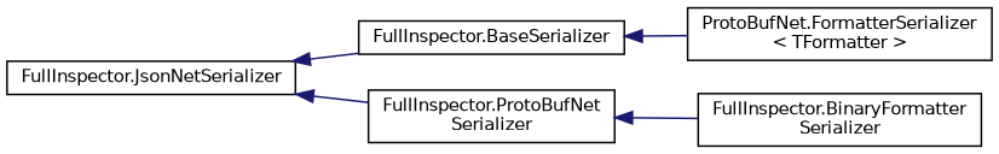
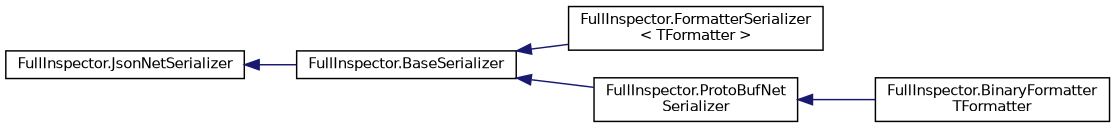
  digraph {
    rankdir=LR
    node [color=black fillcolor=white fontname=Helvetica fontsize=10 shape=record style=filled]
    edge [color=midnightblue dir=back fontname=Helvetica fontsize=10 labelfontname=Helvetica labelfontsize=10 style=solid]
    n1 [height=0.2 label="FullInspector.BaseSerializer" width=0.4]
-   n2 [height=0.2 label="ProtoBufNet.FormatterSerializer\l\< TFormatter \>" width=0.4]
+   n2 [height=0.2 label="FullInspector.FormatterSerializer\l\< TFormatter \>" width=0.4]
    n3 [height=0.2 label="FullInspector.ProtoBufNet\lSerializer" width=0.4]
    n4 [height=0.2 label="FullInspector.JsonNetSerializer" width=0.4]
-   n5 [height=0.2 label="FullInspector.BinaryFormatter\lSerializer" width=0.4]
+   n5 [height=0.2 label="FullInspector.BinaryFormatter\lTFormatter" width=0.4]
    n1 -> n2
-   n4 -> n3
+   n1 -> n3
    n3 -> n5
    n4 -> n1
  }
